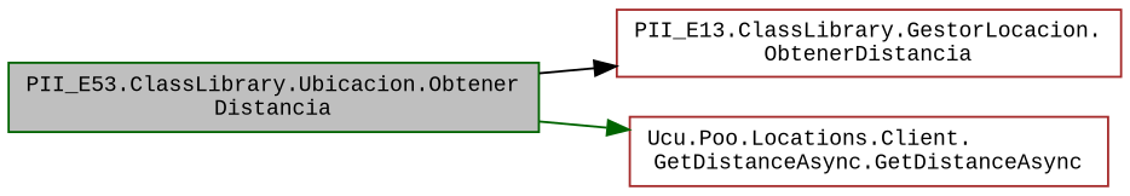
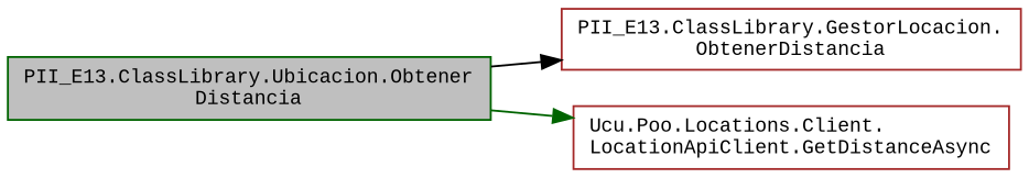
  digraph {
    fontname="Liberation Mono"
    rankdir=LR
    node [color=brown fillcolor=white fontname="Liberation Mono" fontsize=10 shape=record style=filled]
    edge [fontname="Liberation Mono" fontsize=10 labelfontname=Helvetica labelfontsize=10 style=solid]
-   n1 [color=darkgreen fillcolor=grey75 fontcolor=black height=0.2 label="PII_E53.ClassLibrary.Ubicacion.Obtener\lDistancia" width=0.4]
+   n1 [color=darkgreen fillcolor=grey75 fontcolor=black height=0.2 label="PII_E13.ClassLibrary.Ubicacion.Obtener\lDistancia" width=0.4]
    n2 [height=0.2 label="PII_E13.ClassLibrary.GestorLocacion.\lObtenerDistancia" width=0.4]
-   n3 [height=0.2 label="Ucu.Poo.Locations.Client.\lGetDistanceAsync.GetDistanceAsync" width=0.4]
+   n3 [height=0.2 label="Ucu.Poo.Locations.Client.\lLocationApiClient.GetDistanceAsync" width=0.4]
    n1 -> n2 [color=black]
    n1 -> n3 [color=darkgreen]
  }
